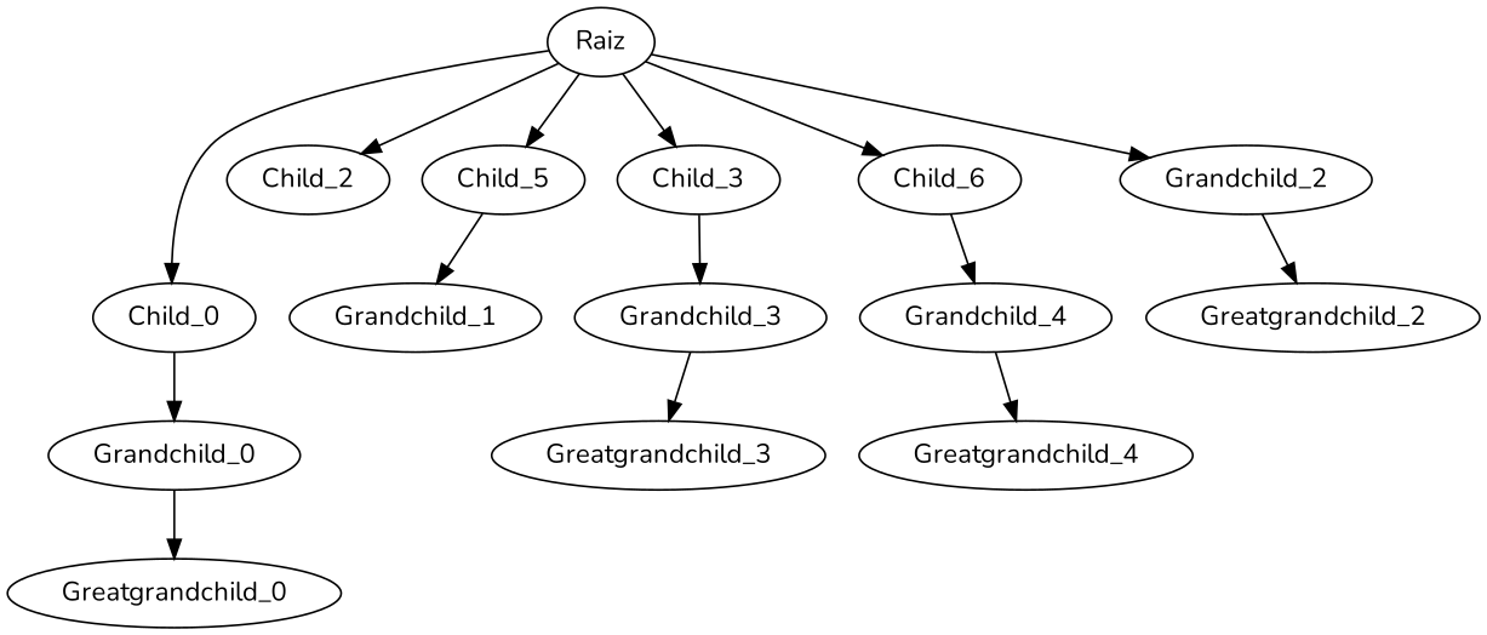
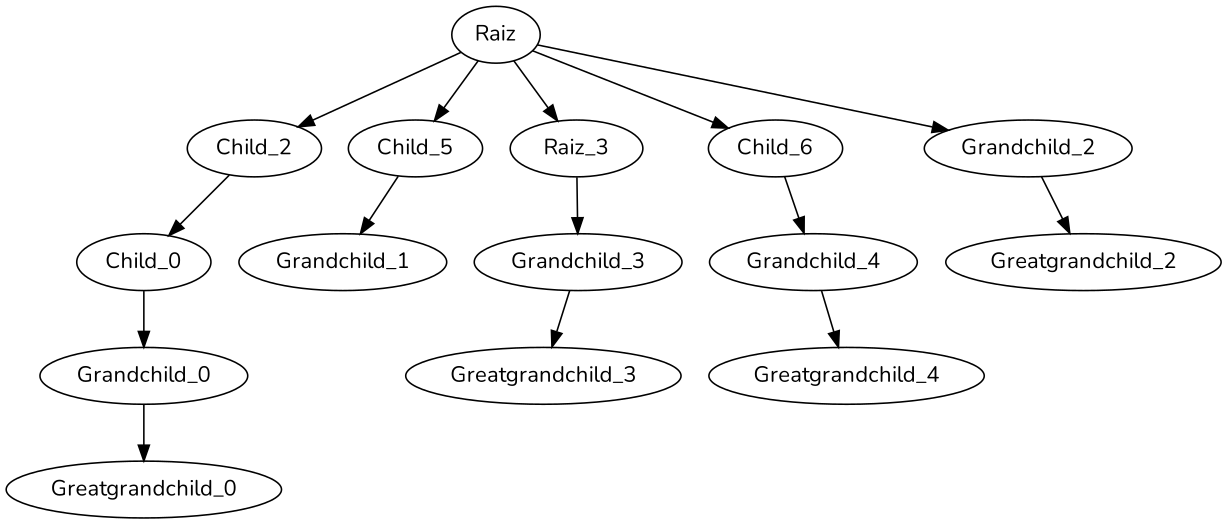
  strict digraph {
    fontname=Nunito
    node [fontname=Nunito]
    edge [fontname=Nunito]
    Raiz
    Child_0
    n3 [label=Child_5]
    Child_2
-   Child_3
+   Child_3 [label=Raiz_3]
    n6 [label=Child_6]
    Grandchild_2
    Grandchild_0
    Grandchild_1
    Grandchild_3
    Grandchild_4
    Greatgrandchild_0
    Greatgrandchild_2
    Greatgrandchild_3
    Greatgrandchild_4
-   Raiz -> Child_0
+   Child_2 -> Child_0
    Raiz -> n3
    Raiz -> Child_2
    Raiz -> Child_3
    Raiz -> n6
    Raiz -> Grandchild_2
    Child_0 -> Grandchild_0
    n3 -> Grandchild_1
    Child_3 -> Grandchild_3
    n6 -> Grandchild_4
    Grandchild_2 -> Greatgrandchild_2
    Grandchild_0 -> Greatgrandchild_0
    Grandchild_3 -> Greatgrandchild_3
    Grandchild_4 -> Greatgrandchild_4
  }
